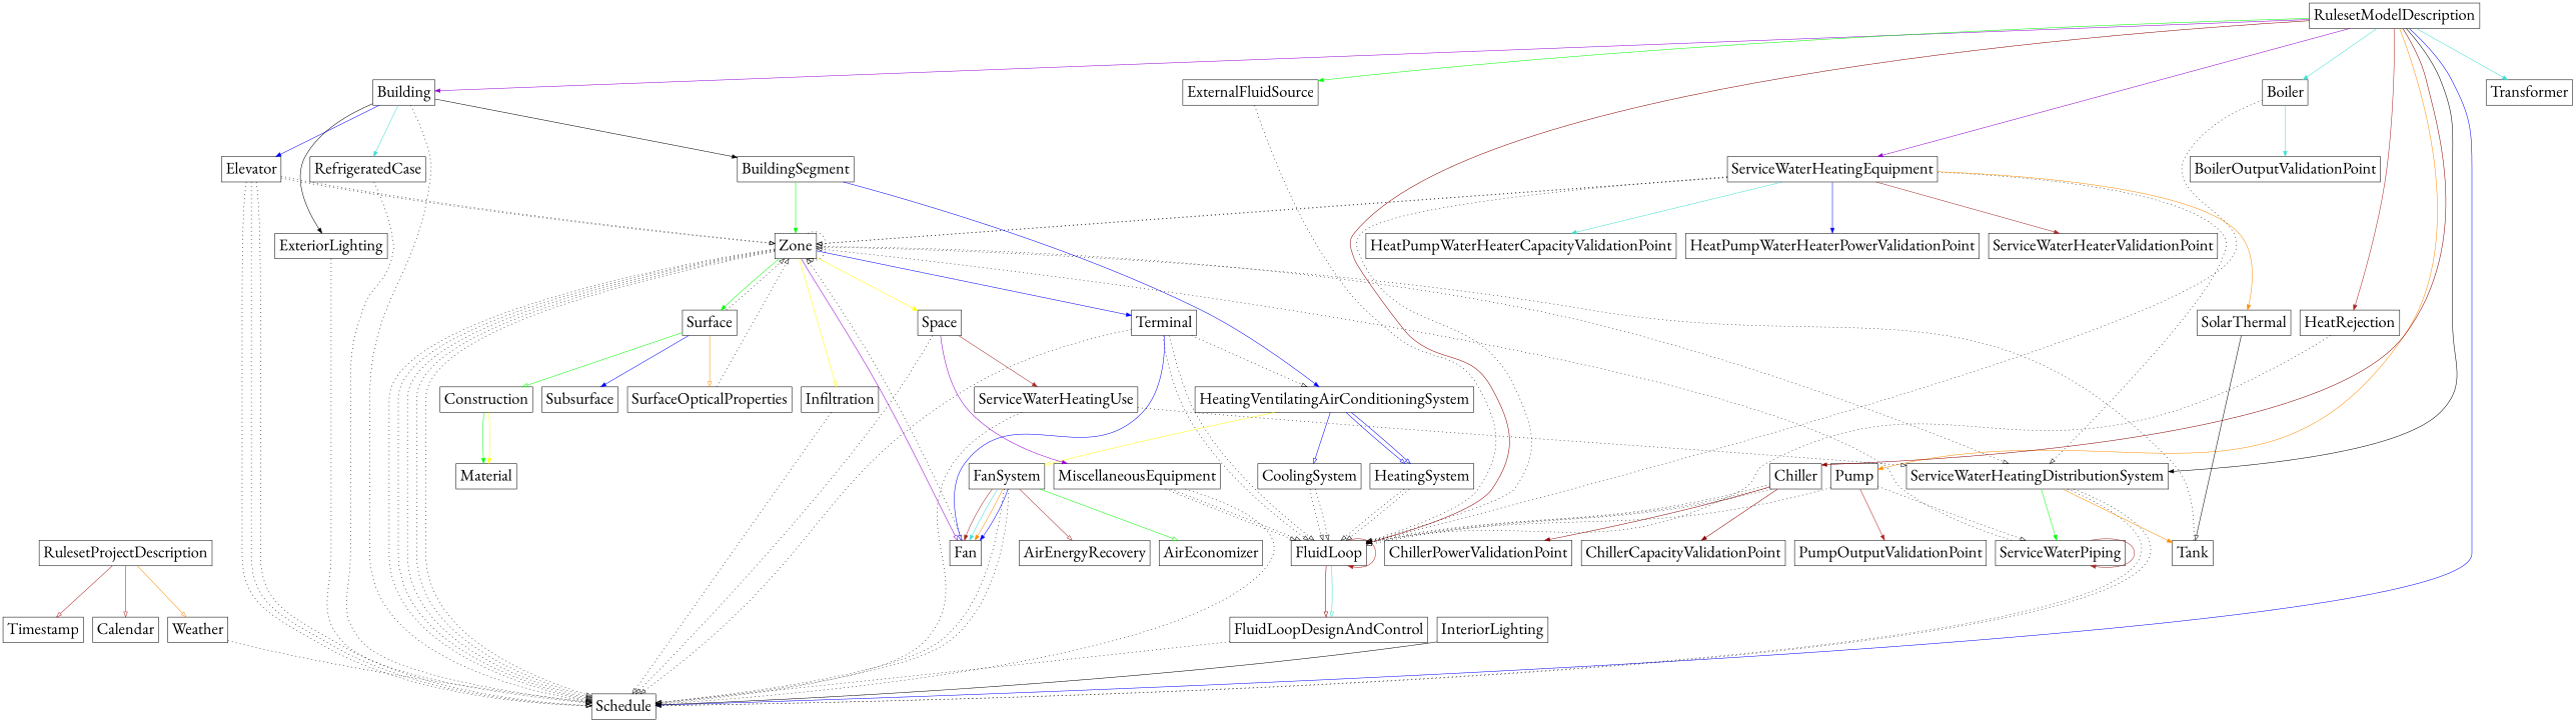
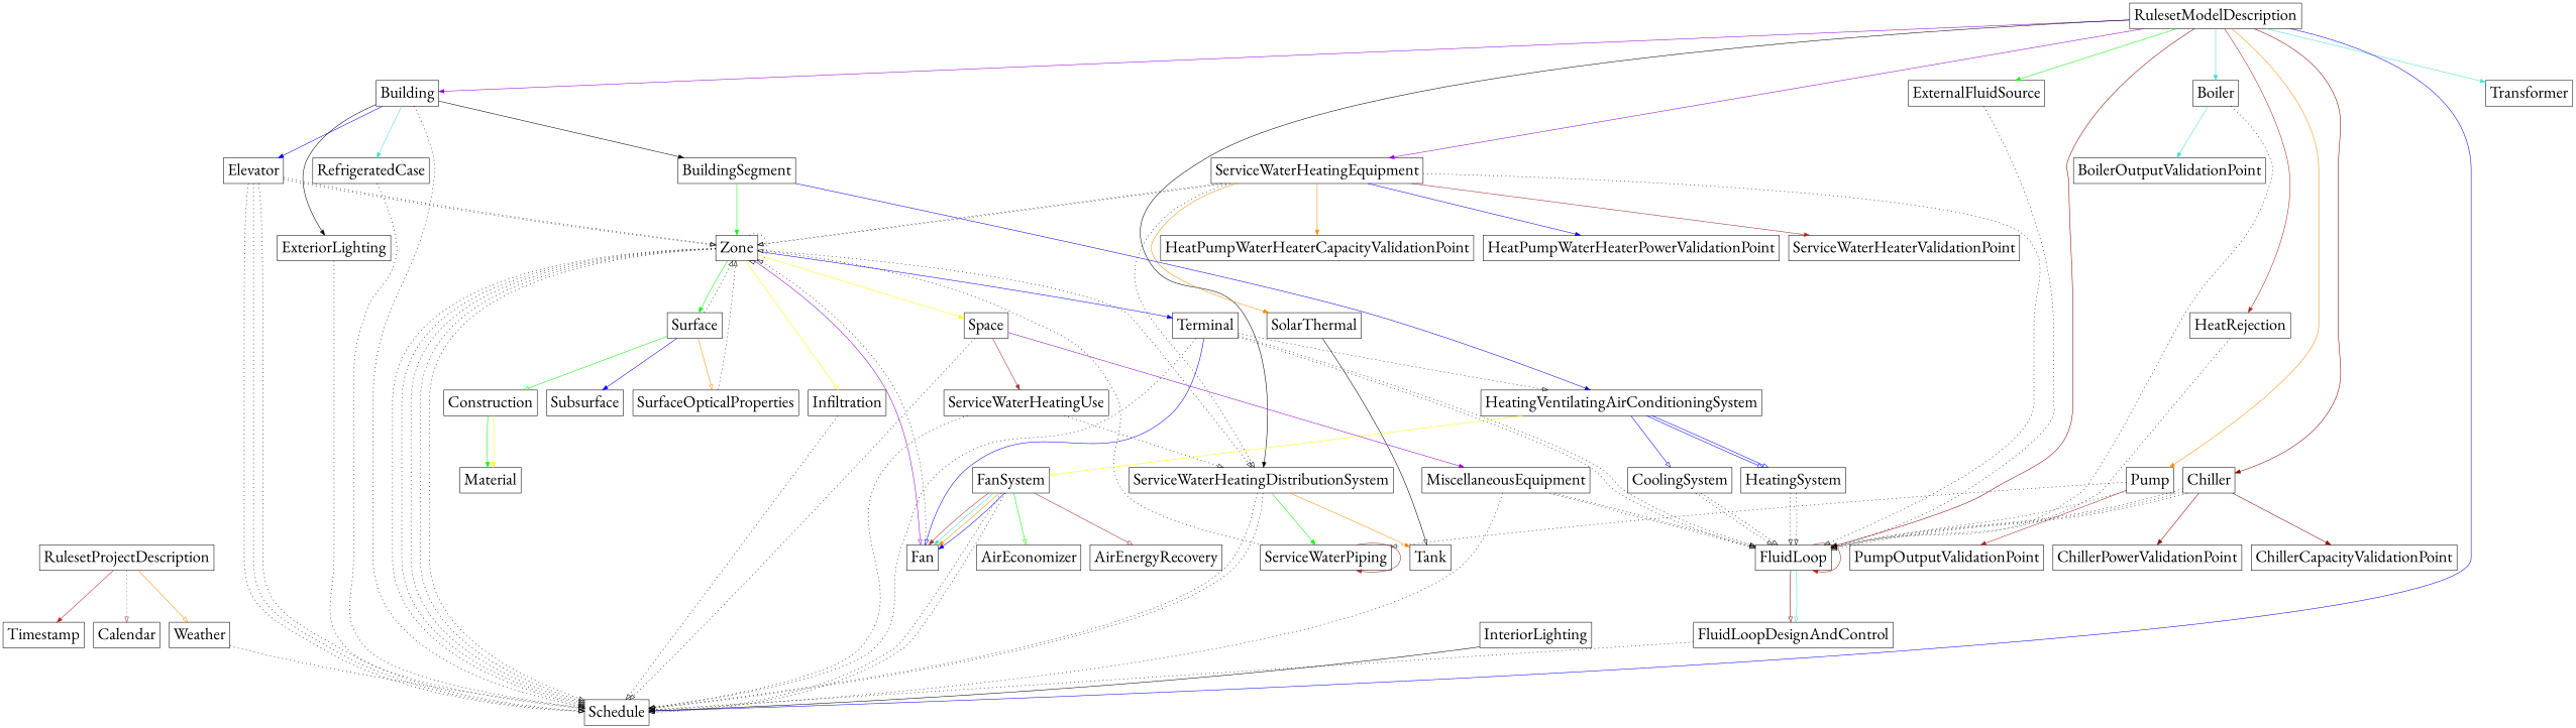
  digraph {
    fontname="EB Garamond"
    ranksep=1.4
    node [fontname="EB Garamond" fontsize=32 shape=box]
    edge [arrowhead=empty fontname="EB Garamond"]
    RulesetProjectDescription [height=0.7]
    Timestamp [height=0.7]
    Calendar [height=0.7]
    Weather [height=0.7]
    RulesetModelDescription [height=0.7]
    Transformer [height=0.7]
    Building [height=0.7]
    Schedule [height=0.7]
    FluidLoop [height=0.7]
    ServiceWaterHeatingDistributionSystem [height=0.7]
    ServiceWaterHeatingEquipment [height=0.7]
    Pump [height=0.7]
    Boiler [height=0.7]
    Chiller [height=0.7]
    HeatRejection [height=0.7]
    ExternalFluidSource [height=0.7]
    BuildingSegment [height=0.7]
    Elevator [height=0.7]
    ExteriorLighting [height=0.7]
    RefrigeratedCase [height=0.7]
    FluidLoopDesignAndControl [height=0.7]
    ServiceWaterPiping [height=0.7]
    Tank [height=0.7]
    Zone [height=0.7]
    SolarThermal [height=0.7]
    ServiceWaterHeaterValidationPoint [height=0.7]
    HeatPumpWaterHeaterCapacityValidationPoint [height=0.7]
    HeatPumpWaterHeaterPowerValidationPoint [height=0.7]
    PumpOutputValidationPoint [height=0.7]
    BoilerOutputValidationPoint [height=0.7]
    ChillerCapacityValidationPoint [height=0.7]
    ChillerPowerValidationPoint [height=0.7]
    HeatingVentilatingAirConditioningSystem [height=0.7]
    Space [height=0.7]
    Surface [height=0.7]
    Infiltration [height=0.7]
    Terminal [height=0.7]
    Fan [height=0.7]
    FanSystem [height=0.7]
    HeatingSystem [height=0.7]
    CoolingSystem [height=0.7]
    MiscellaneousEquipment [height=0.7]
    ServiceWaterHeatingUse [height=0.7]
    Subsurface [height=0.7]
    Construction [height=0.7]
    SurfaceOpticalProperties [height=0.7]
    AirEconomizer [height=0.7]
    AirEnergyRecovery [height=0.7]
    InteriorLighting [height=0.7]
    Material [height=0.7]
-   RulesetProjectDescription -> Timestamp [color=firebrick]
-   RulesetProjectDescription -> Calendar [color=brown]
+   RulesetProjectDescription -> Timestamp [arrowhead=normal color=firebrick]
+   RulesetProjectDescription -> Calendar [color=brown style=dotted]
    RulesetProjectDescription -> Weather [color=darkorange]
    Weather -> Schedule [style=dotted]
    RulesetModelDescription -> Transformer [color=turquoise arrowhead=""]
    RulesetModelDescription -> Building [color=darkviolet arrowhead=""]
    RulesetModelDescription -> Schedule [color=blue arrowhead=""]
    RulesetModelDescription -> FluidLoop [color=darkred arrowhead=""]
    RulesetModelDescription -> ServiceWaterHeatingDistributionSystem [color=black arrowhead=""]
    RulesetModelDescription -> ServiceWaterHeatingEquipment [color=darkviolet arrowhead=""]
    RulesetModelDescription -> Pump [color=darkorange arrowhead=""]
    RulesetModelDescription -> Boiler [color=turquoise arrowhead=""]
    RulesetModelDescription -> Chiller [color=darkred arrowhead=""]
    RulesetModelDescription -> HeatRejection [color=firebrick arrowhead=""]
    RulesetModelDescription -> ExternalFluidSource [color=green arrowhead=""]
    Building -> Schedule [style=dotted]
    Building -> BuildingSegment [color=black arrowhead=""]
    Building -> Elevator [color=blue arrowhead=""]
    Building -> ExteriorLighting [color=black arrowhead=""]
    Building -> RefrigeratedCase [color=turquoise arrowhead=""]
    FluidLoop -> FluidLoop [color=firebrick arrowhead=""]
    FluidLoop -> FluidLoopDesignAndControl [color=darkred]
    FluidLoop -> FluidLoopDesignAndControl [color=turquoise]
    ServiceWaterHeatingDistributionSystem -> Schedule [style=dotted]
    ServiceWaterHeatingDistributionSystem -> Schedule [style=dotted]
    ServiceWaterHeatingDistributionSystem -> ServiceWaterPiping [color=green arrowhead=""]
    ServiceWaterHeatingDistributionSystem -> Tank [color=darkorange arrowhead=""]
    ServiceWaterHeatingEquipment -> FluidLoop [style=dotted]
    ServiceWaterHeatingEquipment -> ServiceWaterHeatingDistributionSystem [style=dotted]
    ServiceWaterHeatingEquipment -> Zone [style=dotted]
    ServiceWaterHeatingEquipment -> Zone [style=dotted]
    ServiceWaterHeatingEquipment -> SolarThermal [color=darkorange arrowhead=""]
    ServiceWaterHeatingEquipment -> ServiceWaterHeaterValidationPoint [color=brown arrowhead=""]
-   ServiceWaterHeatingEquipment -> HeatPumpWaterHeaterCapacityValidationPoint [color=turquoise arrowhead=""]
+   ServiceWaterHeatingEquipment -> HeatPumpWaterHeaterCapacityValidationPoint [color=darkorange arrowhead=""]
    ServiceWaterHeatingEquipment -> HeatPumpWaterHeaterPowerValidationPoint [color=blue arrowhead=""]
    Pump -> FluidLoop [style=dotted]
    Pump -> ServiceWaterPiping [style=dotted]
    Pump -> PumpOutputValidationPoint [color=firebrick arrowhead=""]
    Boiler -> FluidLoop [style=dotted]
    Boiler -> BoilerOutputValidationPoint [color=turquoise arrowhead=""]
    Chiller -> FluidLoop [style=dotted]
    Chiller -> FluidLoop [style=dotted]
    Chiller -> FluidLoop [style=dotted]
    Chiller -> ChillerCapacityValidationPoint [color=darkred arrowhead=""]
    Chiller -> ChillerPowerValidationPoint [color=darkred arrowhead=""]
    HeatRejection -> FluidLoop [style=dotted]
    ExternalFluidSource -> FluidLoop [style=dotted]
    BuildingSegment -> Zone [color=green arrowhead=""]
    BuildingSegment -> HeatingVentilatingAirConditioningSystem [color=blue arrowhead=""]
    Elevator -> Schedule [style=dotted]
    Elevator -> Schedule [style=dotted]
    Elevator -> Schedule [style=dotted]
    Elevator -> Zone [style=dotted]
    Elevator -> Zone [style=dotted]
    ExteriorLighting -> Schedule [style=dotted]
    RefrigeratedCase -> Schedule [style=dotted]
    FluidLoopDesignAndControl -> Schedule [style=dotted]
    ServiceWaterPiping -> ServiceWaterPiping [color=brown arrowhead=""]
    ServiceWaterPiping -> Zone [style=dotted]
-   Tank -> Zone [style=dotted]
    Zone -> Schedule [style=dotted]
    Zone -> Schedule [style=dotted]
    Zone -> Schedule [style=dotted]
    Zone -> Schedule [style=dotted]
    Zone -> Schedule [style=dotted]
    Zone -> ServiceWaterHeatingDistributionSystem [style=dotted]
    Zone -> Zone [style=dotted]
    Zone -> Space [color=yellow arrowhead=""]
    Zone -> Surface [color=green arrowhead=""]
    Zone -> Infiltration [color=yellow]
    Zone -> Terminal [color=blue arrowhead=""]
    Zone -> Fan [color=darkviolet]
    SolarThermal -> Tank [color=black]
    HeatingVentilatingAirConditioningSystem -> FanSystem [color=yellow]
    HeatingVentilatingAirConditioningSystem -> HeatingSystem [color=blue]
    HeatingVentilatingAirConditioningSystem -> HeatingSystem [color=blue]
    HeatingVentilatingAirConditioningSystem -> CoolingSystem [color=blue]
    Space -> Schedule [style=dotted]
    Space -> MiscellaneousEquipment [color=darkviolet arrowhead=""]
    Space -> ServiceWaterHeatingUse [color=brown arrowhead=""]
    Surface -> Zone [style=dotted]
    Surface -> Subsurface [color=blue arrowhead=""]
    Surface -> Construction [color=green]
    Surface -> SurfaceOpticalProperties [color=darkorange]
    Infiltration -> Schedule [style=dotted]
    Terminal -> Schedule [style=dotted]
    Terminal -> FluidLoop [style=dotted]
    Terminal -> FluidLoop [style=dotted]
    Terminal -> HeatingVentilatingAirConditioningSystem [style=dotted]
    Terminal -> Fan [color=blue]
    Fan -> Zone [style=dotted]
    FanSystem -> Schedule [style=dotted]
    FanSystem -> Schedule [style=dotted]
    FanSystem -> Fan [color=brown arrowhead=""]
    FanSystem -> Fan [color=turquoise arrowhead=""]
    FanSystem -> Fan [color=darkorange arrowhead=""]
    FanSystem -> Fan [color=blue arrowhead=""]
    FanSystem -> AirEconomizer [color=green]
    FanSystem -> AirEnergyRecovery [color=brown]
    HeatingSystem -> FluidLoop [style=dotted]
    HeatingSystem -> FluidLoop [style=dotted]
    CoolingSystem -> FluidLoop [style=dotted]
    CoolingSystem -> FluidLoop [style=dotted]
    MiscellaneousEquipment -> Schedule [style=dotted]
    MiscellaneousEquipment -> FluidLoop [style=dotted]
    MiscellaneousEquipment -> FluidLoop [style=dotted]
    ServiceWaterHeatingUse -> Schedule [style=dotted]
    ServiceWaterHeatingUse -> ServiceWaterHeatingDistributionSystem [style=dotted]
    Construction -> Material [color=green arrowhead=""]
    Construction -> Material [color=yellow arrowhead=""]
    SurfaceOpticalProperties -> Zone [style=dotted]
    InteriorLighting -> Schedule [style=solid]
  }
